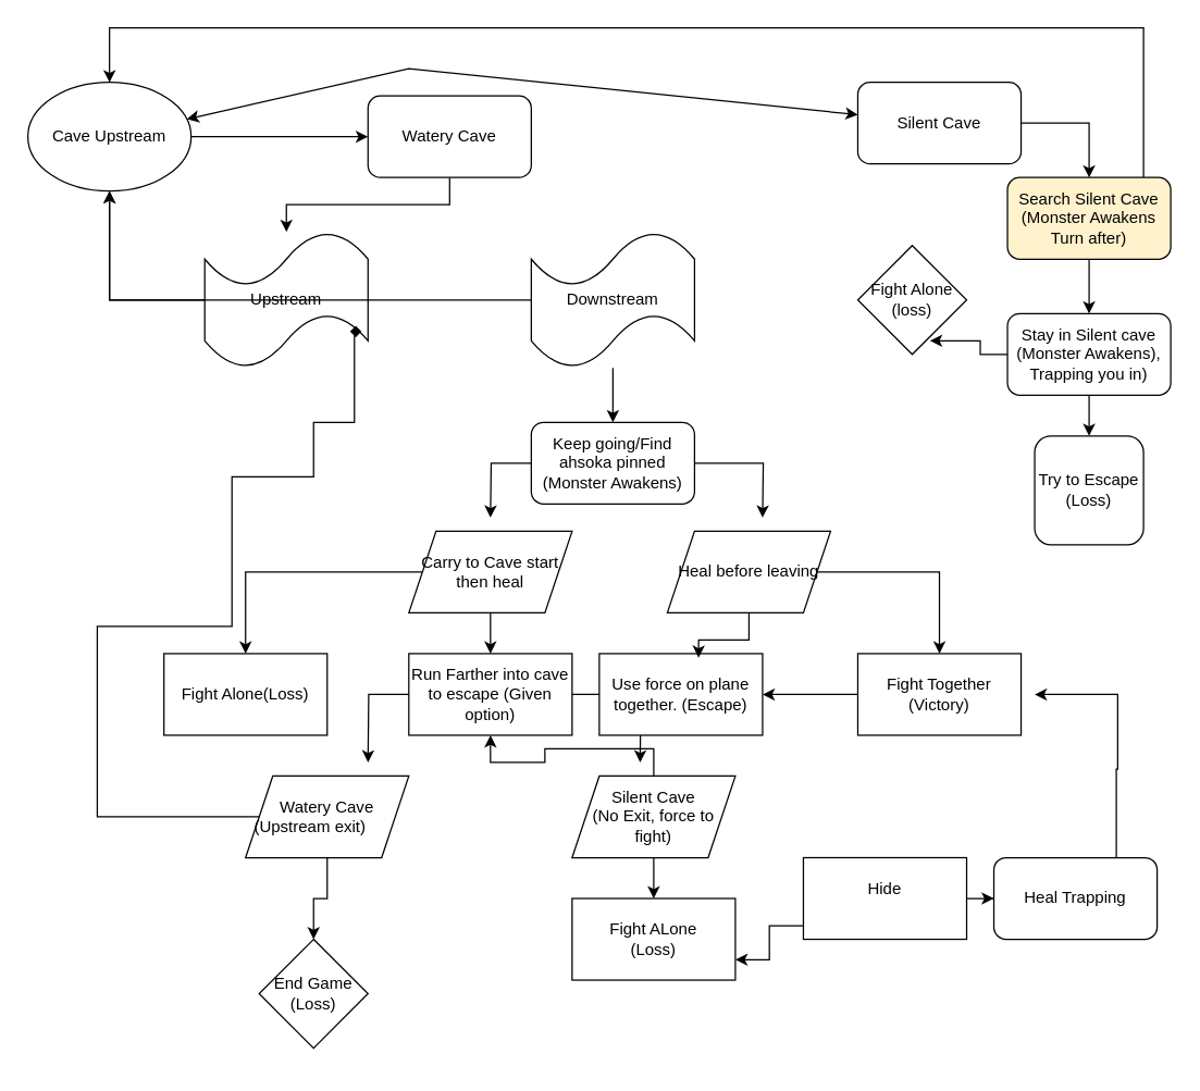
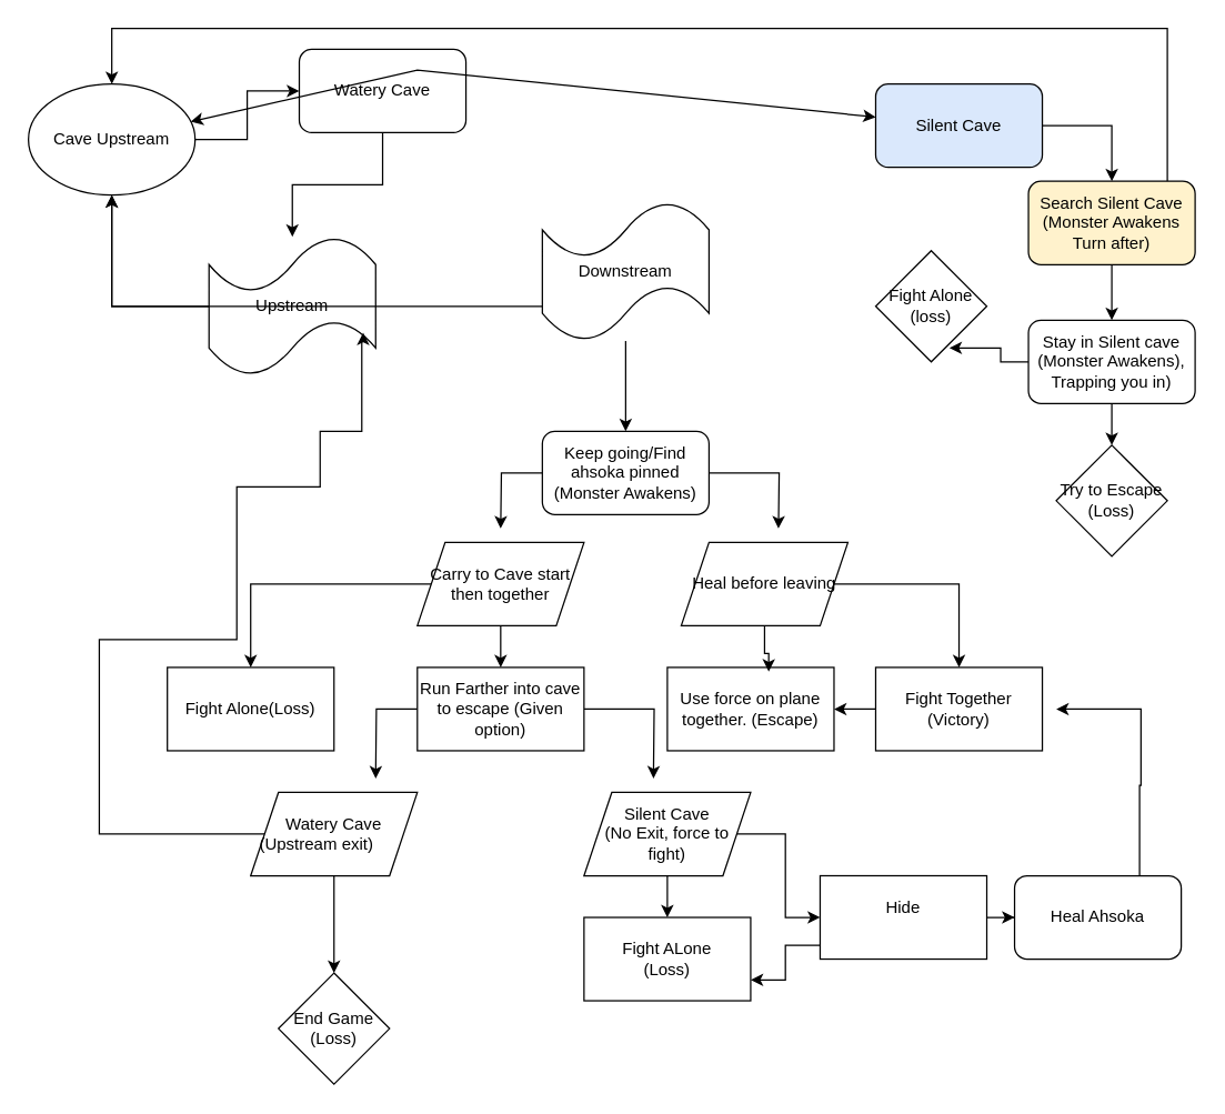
  <mxCell id="0" />
  <mxCell id="1" parent="0" />
  <mxCell id="2" style="edgeStyle=orthogonalEdgeStyle;rounded=0;orthogonalLoop=1;jettySize=auto;html=1;" edge="1" parent="1" source="3" target="5"><mxGeometry relative="1" as="geometry" /></mxCell>
  <mxCell id="3" value="Cave Upstream" style="ellipse;whiteSpace=wrap;html=1;" vertex="1" parent="1"><mxGeometry x="20" y="60" width="120" height="80" as="geometry" /></mxCell>
  <mxCell id="4" style="edgeStyle=orthogonalEdgeStyle;rounded=0;orthogonalLoop=1;jettySize=auto;html=1;" edge="1" parent="1" source="5" target="9"><mxGeometry relative="1" as="geometry" /></mxCell>
- <mxCell id="5" value="Watery Cave" style="rounded=1;whiteSpace=wrap;html=1;" vertex="1" parent="1"><mxGeometry x="270" y="70" width="120" height="60" as="geometry" /></mxCell>
+ <mxCell id="5" value="Watery Cave" style="rounded=1;whiteSpace=wrap;html=1;" vertex="1" parent="1"><mxGeometry x="215" y="35" width="120" height="60" as="geometry" /></mxCell>
  <mxCell id="6" style="edgeStyle=orthogonalEdgeStyle;rounded=0;orthogonalLoop=1;jettySize=auto;html=1;" edge="1" parent="1" source="7" target="45"><mxGeometry relative="1" as="geometry"><Array as="points"><mxPoint x="800" y="90" /></Array></mxGeometry></mxCell>
- <mxCell id="7" value="Silent Cave" style="rounded=1;whiteSpace=wrap;html=1;" vertex="1" parent="1"><mxGeometry x="630" y="60" width="120" height="60" as="geometry" /></mxCell>
+ <mxCell id="7" value="Silent Cave" style="rounded=1;whiteSpace=wrap;html=1;fillColor=#dae8fc;" vertex="1" parent="1"><mxGeometry x="630" y="60" width="120" height="60" as="geometry" /></mxCell>
  <mxCell id="8" style="edgeStyle=orthogonalEdgeStyle;rounded=0;orthogonalLoop=1;jettySize=auto;html=1;" edge="1" parent="1" source="9" target="3"><mxGeometry relative="1" as="geometry" /></mxCell>
  <mxCell id="9" value="Upstream" style="shape=tape;whiteSpace=wrap;html=1;" vertex="1" parent="1"><mxGeometry x="150" y="170" width="120" height="100" as="geometry" /></mxCell>
  <mxCell id="10" style="edgeStyle=orthogonalEdgeStyle;rounded=0;orthogonalLoop=1;jettySize=auto;html=1;entryX=0.5;entryY=0;entryDx=0;entryDy=0;" edge="1" parent="1" source="12" target="15"><mxGeometry relative="1" as="geometry" /></mxCell>
  <mxCell id="11" style="edgeStyle=orthogonalEdgeStyle;rounded=0;orthogonalLoop=1;jettySize=auto;html=1;" edge="1" parent="1" source="12" target="3"><mxGeometry relative="1" as="geometry"><Array as="points"><mxPoint x="80" y="220" /></Array></mxGeometry></mxCell>
- <mxCell id="12" value="Downstream" style="shape=tape;whiteSpace=wrap;html=1;" vertex="1" parent="1"><mxGeometry x="390" y="170" width="120" height="100" as="geometry" /></mxCell>
+ <mxCell id="12" value="Downstream" style="shape=tape;whiteSpace=wrap;html=1;" vertex="1" parent="1"><mxGeometry x="390" y="145" width="120" height="100" as="geometry" /></mxCell>
  <mxCell id="13" style="edgeStyle=orthogonalEdgeStyle;rounded=0;orthogonalLoop=1;jettySize=auto;html=1;" edge="1" parent="1" source="15"><mxGeometry relative="1" as="geometry"><mxPoint x="360" y="380" as="targetPoint" /></mxGeometry></mxCell>
  <mxCell id="14" style="edgeStyle=orthogonalEdgeStyle;rounded=0;orthogonalLoop=1;jettySize=auto;html=1;" edge="1" parent="1" source="15"><mxGeometry relative="1" as="geometry"><mxPoint x="560" y="380" as="targetPoint" /></mxGeometry></mxCell>
  <mxCell id="15" value="Keep going/Find ahsoka pinned &lt;br&gt;(Monster Awakens)" style="rounded=1;whiteSpace=wrap;html=1;" vertex="1" parent="1"><mxGeometry x="390" y="310" width="120" height="60" as="geometry" /></mxCell>
  <mxCell id="16" style="edgeStyle=orthogonalEdgeStyle;rounded=0;orthogonalLoop=1;jettySize=auto;html=1;entryX=0.5;entryY=0;entryDx=0;entryDy=0;" edge="1" parent="1" source="17" target="23"><mxGeometry relative="1" as="geometry" /></mxCell>
  <mxCell id="17" value="Heal before leaving" style="shape=parallelogram;perimeter=parallelogramPerimeter;whiteSpace=wrap;html=1;fixedSize=1;" vertex="1" parent="1"><mxGeometry x="490" y="390" width="120" height="60" as="geometry" /></mxCell>
  <mxCell id="18" style="edgeStyle=orthogonalEdgeStyle;rounded=0;orthogonalLoop=1;jettySize=auto;html=1;entryX=0.5;entryY=0;entryDx=0;entryDy=0;" edge="1" parent="1" source="20" target="21"><mxGeometry relative="1" as="geometry" /></mxCell>
  <mxCell id="19" style="edgeStyle=orthogonalEdgeStyle;rounded=0;orthogonalLoop=1;jettySize=auto;html=1;" edge="1" parent="1" source="20" target="26"><mxGeometry relative="1" as="geometry" /></mxCell>
- <mxCell id="20" value="Carry to Cave start&lt;br&gt;then heal" style="shape=parallelogram;perimeter=parallelogramPerimeter;whiteSpace=wrap;html=1;fixedSize=1;" vertex="1" parent="1"><mxGeometry x="300" y="390" width="120" height="60" as="geometry" /></mxCell>
+ <mxCell id="20" value="Carry to Cave start&lt;br&gt;then together" style="shape=parallelogram;perimeter=parallelogramPerimeter;whiteSpace=wrap;html=1;fixedSize=1;" vertex="1" parent="1"><mxGeometry x="300" y="390" width="120" height="60" as="geometry" /></mxCell>
  <mxCell id="21" value="Fight Alone(Loss)" style="rounded=0;whiteSpace=wrap;html=1;" vertex="1" parent="1"><mxGeometry x="120" y="480" width="120" height="60" as="geometry" /></mxCell>
  <mxCell id="22" style="edgeStyle=orthogonalEdgeStyle;rounded=0;orthogonalLoop=1;jettySize=auto;html=1;" edge="1" parent="1" source="23" target="27"><mxGeometry relative="1" as="geometry" /></mxCell>
  <mxCell id="23" value="Fight Together&lt;br&gt;(Victory)" style="rounded=0;whiteSpace=wrap;html=1;" vertex="1" parent="1"><mxGeometry x="630" y="480" width="120" height="60" as="geometry" /></mxCell>
  <mxCell id="24" style="edgeStyle=orthogonalEdgeStyle;rounded=0;orthogonalLoop=1;jettySize=auto;html=1;" edge="1" parent="1" source="26"><mxGeometry relative="1" as="geometry"><mxPoint x="270" y="560" as="targetPoint" /></mxGeometry></mxCell>
  <mxCell id="25" style="edgeStyle=orthogonalEdgeStyle;rounded=0;orthogonalLoop=1;jettySize=auto;html=1;" edge="1" parent="1" source="26"><mxGeometry relative="1" as="geometry"><mxPoint x="470" y="560" as="targetPoint" /></mxGeometry></mxCell>
  <mxCell id="26" value="Run Farther into cave&lt;br&gt;to escape (Given option)" style="rounded=0;whiteSpace=wrap;html=1;" vertex="1" parent="1"><mxGeometry x="300" y="480" width="120" height="60" as="geometry" /></mxCell>
- <mxCell id="27" value="Use force on plane together. (Escape)" style="rounded=0;whiteSpace=wrap;html=1;" vertex="1" parent="1"><mxGeometry x="440" y="480" width="120" height="60" as="geometry" /></mxCell>
+ <mxCell id="27" value="Use force on plane together. (Escape)" style="rounded=0;whiteSpace=wrap;html=1;" vertex="1" parent="1"><mxGeometry x="480" y="480" width="120" height="60" as="geometry" /></mxCell>
  <mxCell id="28" style="edgeStyle=orthogonalEdgeStyle;rounded=0;orthogonalLoop=1;jettySize=auto;html=1;entryX=0.608;entryY=0.05;entryDx=0;entryDy=0;entryPerimeter=0;" edge="1" parent="1" source="17" target="27"><mxGeometry relative="1" as="geometry" /></mxCell>
- <mxCell id="29" style="edgeStyle=orthogonalEdgeStyle;rounded=0;orthogonalLoop=1;jettySize=auto;html=1;entryX=0.925;entryY=0.69;entryDx=0;entryDy=0;entryPerimeter=0;endArrow=diamond;" edge="1" parent="1" source="31" target="9"><mxGeometry relative="1" as="geometry"><mxPoint x="260" y="260" as="targetPoint" /><Array as="points"><mxPoint x="71" y="600" /><mxPoint x="71" y="460" /><mxPoint x="170" y="460" /><mxPoint x="170" y="350" /><mxPoint x="230" y="350" /><mxPoint x="230" y="310" /><mxPoint x="260" y="310" /><mxPoint x="260" y="243" /><mxPoint x="261" y="243" /></Array></mxGeometry></mxCell>
+ <mxCell id="29" style="edgeStyle=orthogonalEdgeStyle;rounded=0;orthogonalLoop=1;jettySize=auto;html=1;entryX=0.925;entryY=0.69;entryDx=0;entryDy=0;entryPerimeter=0;" edge="1" parent="1" source="31" target="9"><mxGeometry relative="1" as="geometry"><mxPoint x="260" y="260" as="targetPoint" /><Array as="points"><mxPoint x="71" y="600" /><mxPoint x="71" y="460" /><mxPoint x="170" y="460" /><mxPoint x="170" y="350" /><mxPoint x="230" y="350" /><mxPoint x="230" y="310" /><mxPoint x="260" y="310" /><mxPoint x="260" y="243" /><mxPoint x="261" y="243" /></Array></mxGeometry></mxCell>
  <mxCell id="30" value="" style="edgeStyle=orthogonalEdgeStyle;rounded=0;orthogonalLoop=1;jettySize=auto;html=1;" edge="1" parent="1" source="31" target="35"><mxGeometry relative="1" as="geometry" /></mxCell>
  <mxCell id="31" value="Watery Cave&lt;br&gt;(Upstream exit)&lt;span style=&quot;white-space: pre;&quot;&gt;&#09;&lt;/span&gt;" style="shape=parallelogram;perimeter=parallelogramPerimeter;whiteSpace=wrap;html=1;fixedSize=1;" vertex="1" parent="1"><mxGeometry x="180" y="570" width="120" height="60" as="geometry" /></mxCell>
- <mxCell id="32" value="" style="edgeStyle=orthogonalEdgeStyle;rounded=0;orthogonalLoop=1;jettySize=auto;html=1;" edge="1" parent="1" source="34" target="26"><mxGeometry relative="1" as="geometry" /></mxCell>
+ <mxCell id="32" value="" style="edgeStyle=orthogonalEdgeStyle;rounded=0;orthogonalLoop=1;jettySize=auto;html=1;" edge="1" parent="1" source="34" target="38"><mxGeometry relative="1" as="geometry" /></mxCell>
  <mxCell id="33" value="" style="edgeStyle=orthogonalEdgeStyle;rounded=0;orthogonalLoop=1;jettySize=auto;html=1;" edge="1" parent="1" source="34" target="39"><mxGeometry relative="1" as="geometry" /></mxCell>
  <mxCell id="34" value="Silent Cave&lt;br&gt;(No Exit, force to fight)" style="shape=parallelogram;perimeter=parallelogramPerimeter;whiteSpace=wrap;html=1;fixedSize=1;" vertex="1" parent="1"><mxGeometry x="420" y="570" width="120" height="60" as="geometry" /></mxCell>
- <mxCell id="35" value="End Game&lt;br&gt;(Loss)" style="rhombus;whiteSpace=wrap;html=1;" vertex="1" parent="1"><mxGeometry x="190" y="690" width="80" height="80" as="geometry" /></mxCell>
+ <mxCell id="35" value="End Game&lt;br&gt;(Loss)" style="rhombus;whiteSpace=wrap;html=1;" vertex="1" parent="1"><mxGeometry x="200" y="700" width="80" height="80" as="geometry" /></mxCell>
  <mxCell id="36" style="edgeStyle=orthogonalEdgeStyle;rounded=0;orthogonalLoop=1;jettySize=auto;html=1;entryX=1;entryY=0.75;entryDx=0;entryDy=0;" edge="1" parent="1" source="38" target="39"><mxGeometry relative="1" as="geometry"><Array as="points"><mxPoint x="565" y="680" /><mxPoint x="565" y="705" /></Array></mxGeometry></mxCell>
  <mxCell id="37" style="edgeStyle=orthogonalEdgeStyle;rounded=0;orthogonalLoop=1;jettySize=auto;html=1;entryX=0;entryY=0.5;entryDx=0;entryDy=0;" edge="1" parent="1" source="38" target="41"><mxGeometry relative="1" as="geometry" /></mxCell>
  <mxCell id="38" value="&lt;div&gt;Hide&lt;/div&gt;&lt;div&gt;&lt;br&gt;&lt;/div&gt;" style="whiteSpace=wrap;html=1;" vertex="1" parent="1"><mxGeometry x="590" y="630" width="120" height="60" as="geometry" /></mxCell>
  <mxCell id="39" value="Fight ALone&lt;br&gt;(Loss)" style="whiteSpace=wrap;html=1;" vertex="1" parent="1"><mxGeometry x="420" y="660" width="120" height="60" as="geometry" /></mxCell>
  <mxCell id="40" style="edgeStyle=orthogonalEdgeStyle;rounded=0;orthogonalLoop=1;jettySize=auto;html=1;" edge="1" parent="1" source="41"><mxGeometry relative="1" as="geometry"><mxPoint x="760" y="510" as="targetPoint" /><Array as="points"><mxPoint x="820" y="565" /><mxPoint x="821" y="565" /></Array></mxGeometry></mxCell>
- <mxCell id="41" value="Heal Trapping" style="rounded=1;whiteSpace=wrap;html=1;" vertex="1" parent="1"><mxGeometry x="730" y="630" width="120" height="60" as="geometry" /></mxCell>
+ <mxCell id="41" value="Heal Ahsoka" style="rounded=1;whiteSpace=wrap;html=1;" vertex="1" parent="1"><mxGeometry x="730" y="630" width="120" height="60" as="geometry" /></mxCell>
  <mxCell id="42" value="" style="endArrow=classic;startArrow=classic;html=1;rounded=0;" edge="1" parent="1" source="3" target="7"><mxGeometry width="50" height="50" relative="1" as="geometry"><mxPoint x="410" y="450" as="sourcePoint" /><mxPoint x="460" y="400" as="targetPoint" /><Array as="points"><mxPoint x="300" y="50" /></Array></mxGeometry></mxCell>
  <mxCell id="43" style="edgeStyle=orthogonalEdgeStyle;rounded=0;orthogonalLoop=1;jettySize=auto;html=1;" edge="1" parent="1" source="45" target="3"><mxGeometry relative="1" as="geometry"><Array as="points"><mxPoint x="840" y="20" /><mxPoint x="80" y="20" /></Array></mxGeometry></mxCell>
  <mxCell id="44" style="edgeStyle=orthogonalEdgeStyle;rounded=0;orthogonalLoop=1;jettySize=auto;html=1;entryX=0.5;entryY=0;entryDx=0;entryDy=0;" edge="1" parent="1" source="45" target="47"><mxGeometry relative="1" as="geometry" /></mxCell>
  <mxCell id="45" value="Search Silent Cave&lt;br&gt;(Monster Awakens Turn after)" style="rounded=1;whiteSpace=wrap;html=1;fillColor=#fff2cc;" vertex="1" parent="1"><mxGeometry x="740" y="130" width="120" height="60" as="geometry" /></mxCell>
  <mxCell id="46" style="edgeStyle=orthogonalEdgeStyle;rounded=0;orthogonalLoop=1;jettySize=auto;html=1;" edge="1" parent="1" source="47" target="49"><mxGeometry relative="1" as="geometry" /></mxCell>
  <mxCell id="47" value="Stay in Silent cave&lt;br&gt;(Monster Awakens), Trapping you in)" style="rounded=1;whiteSpace=wrap;html=1;" vertex="1" parent="1"><mxGeometry x="740" y="230" width="120" height="60" as="geometry" /></mxCell>
  <mxCell id="48" value="Fight Alone&lt;br&gt;(loss)" style="rhombus;whiteSpace=wrap;html=1;" vertex="1" parent="1"><mxGeometry x="630" y="180" width="80" height="80" as="geometry" /></mxCell>
- <mxCell id="49" value="Try to Escape&lt;br&gt;(Loss)" style="whiteSpace=wrap;html=1;rounded=1;" vertex="1" parent="1"><mxGeometry x="760" y="320" width="80" height="80" as="geometry" /></mxCell>
+ <mxCell id="49" value="Try to Escape&lt;br&gt;(Loss)" style="rhombus;whiteSpace=wrap;html=1;" vertex="1" parent="1"><mxGeometry x="760" y="320" width="80" height="80" as="geometry" /></mxCell>
  <mxCell id="50" style="edgeStyle=orthogonalEdgeStyle;rounded=0;orthogonalLoop=1;jettySize=auto;html=1;entryX=0.663;entryY=0.875;entryDx=0;entryDy=0;entryPerimeter=0;" edge="1" parent="1" source="47" target="48"><mxGeometry relative="1" as="geometry" /></mxCell>
